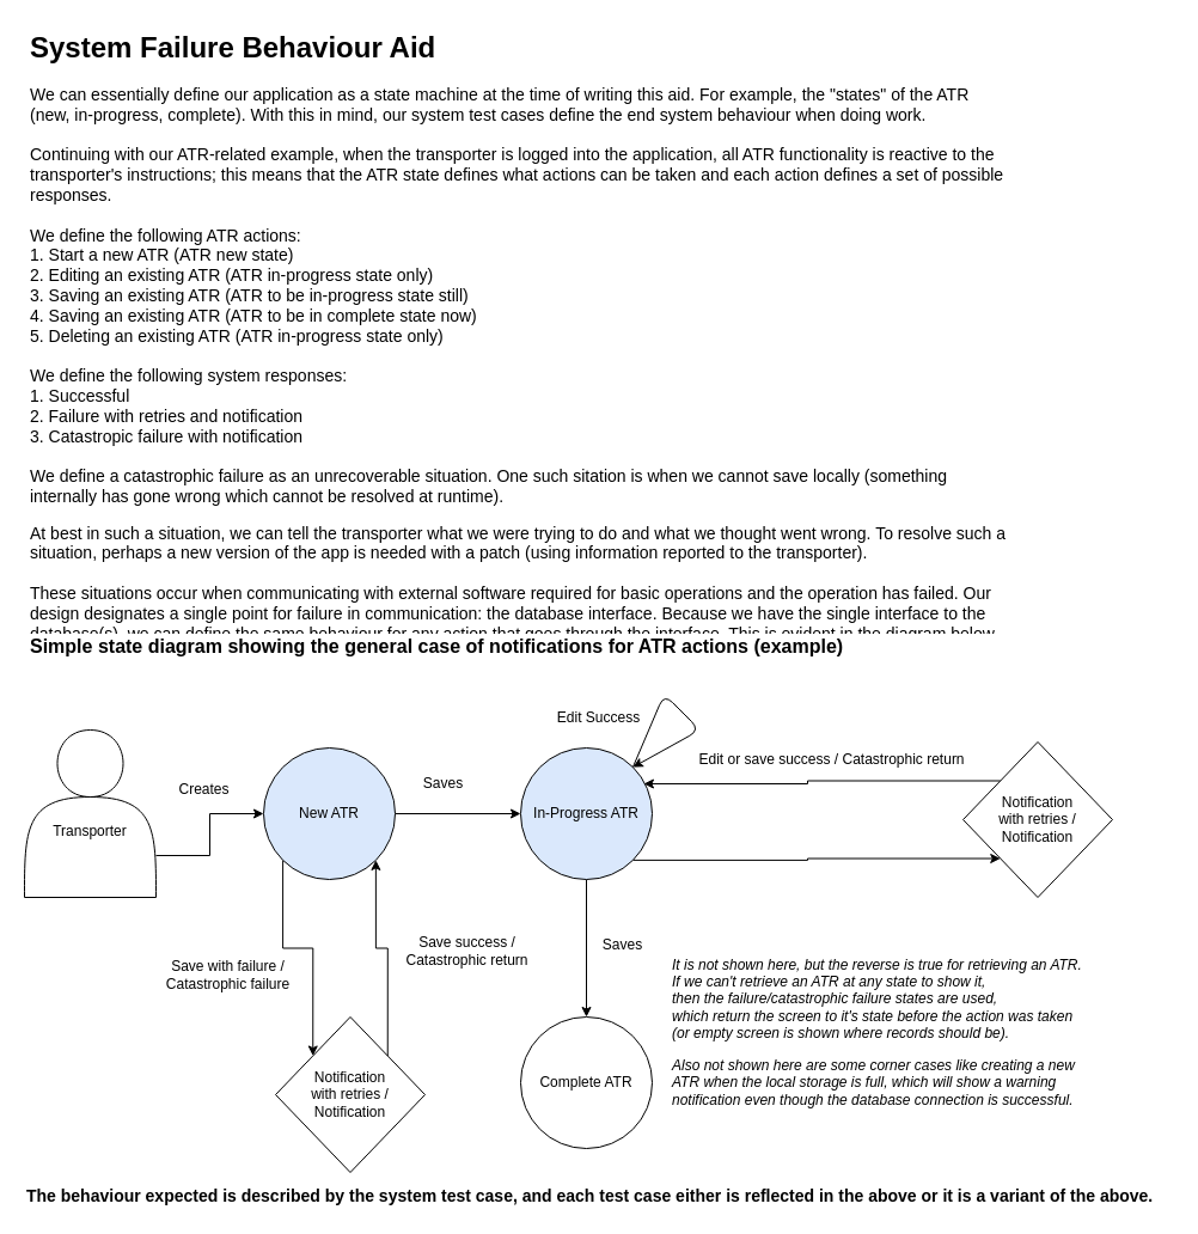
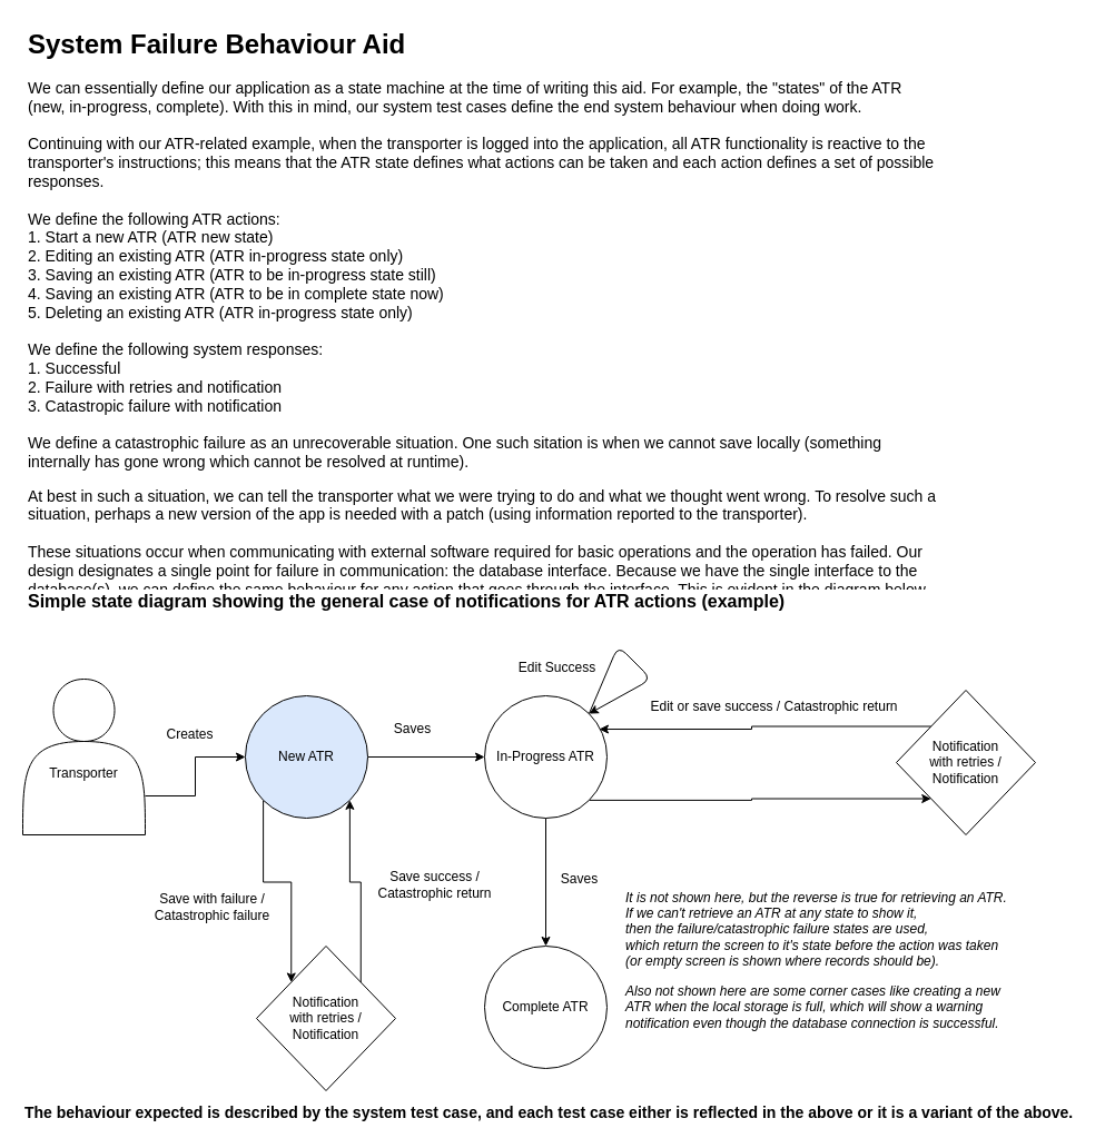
  <mxCell id="0" />
  <mxCell id="1" parent="0" />
  <mxCell id="2" value="&lt;h1&gt;System Failure Behaviour Aid&lt;/h1&gt;&lt;p style=&quot;font-size: 14px&quot;&gt;We can essentially define our application as a state machine at the time of writing this aid. For example, the &quot;states&quot; of the ATR (new, in-progress, complete). With this in mind, our system test cases define the end system behaviour when doing work.&lt;br&gt;&lt;br&gt;Continuing with our ATR-related example, when the transporter is logged into the application, all ATR functionality is reactive to the transporter's instructions; this means that the ATR state defines what actions can be taken and each action defines a set of possible responses.&lt;br&gt;&lt;br&gt;We define the following ATR actions:&lt;br&gt;1. Start a new ATR (ATR new state)&lt;br&gt;2. Editing an existing ATR (ATR in-progress state only)&lt;br&gt;3. Saving an existing ATR (ATR to be in-progress state still)&lt;br&gt;4. Saving an existing ATR (ATR to be in complete state now)&lt;br&gt;5. Deleting an existing ATR (ATR in-progress state only)&lt;br&gt;&lt;br&gt;We define the following system responses:&lt;br&gt;1. Successful&lt;br&gt;2. Failure with retries and notification&lt;br&gt;3. Catastropic failure with notification&lt;br&gt;&lt;br&gt;We define a catastrophic failure as an unrecoverable situation. One such sitation is when we cannot save locally (something internally has gone wrong which cannot be resolved at runtime).&lt;/p&gt;&lt;p style=&quot;font-size: 14px&quot;&gt;At best in such a situation, we can tell the transporter what we were trying to do and what we thought went wrong. To resolve such a situation, perhaps a new version of the app is needed with a patch (using information reported to the transporter).&lt;br&gt;&lt;br&gt;These situations occur when communicating with external software required for basic operations and the operation has failed. Our design designates a single point for failure in communication: the database interface. Because we have the single interface to the database(s), we can define the same behaviour for any action that goes through the interface. This is evident in the diagram below.&lt;br&gt;&lt;/p&gt;" style="text;html=1;strokeColor=none;fillColor=none;spacing=5;spacingTop=-20;whiteSpace=wrap;overflow=hidden;rounded=0;" parent="1" vertex="1"><mxGeometry x="20" y="20" width="830" height="510" as="geometry" /></mxCell>
  <mxCell id="3" style="edgeStyle=orthogonalEdgeStyle;rounded=0;orthogonalLoop=1;jettySize=auto;html=1;exitX=1;exitY=0.75;exitDx=0;exitDy=0;entryX=0;entryY=0.5;entryDx=0;entryDy=0;" edge="1" parent="1" source="4" target="7"><mxGeometry relative="1" as="geometry" /></mxCell>
  <mxCell id="4" value="&lt;br&gt;&lt;br&gt;Transporter" style="shape=actor;whiteSpace=wrap;html=1;" parent="1" vertex="1"><mxGeometry x="20" y="610" width="110" height="140" as="geometry" /></mxCell>
  <mxCell id="5" style="edgeStyle=orthogonalEdgeStyle;rounded=0;orthogonalLoop=1;jettySize=auto;html=1;exitX=1;exitY=0.5;exitDx=0;exitDy=0;" edge="1" parent="1" source="7" target="10"><mxGeometry relative="1" as="geometry" /></mxCell>
  <mxCell id="6" style="edgeStyle=orthogonalEdgeStyle;rounded=0;orthogonalLoop=1;jettySize=auto;html=1;exitX=0;exitY=1;exitDx=0;exitDy=0;entryX=0;entryY=0;entryDx=0;entryDy=0;" edge="1" parent="1" source="7" target="21"><mxGeometry relative="1" as="geometry" /></mxCell>
  <mxCell id="7" value="New ATR" style="ellipse;whiteSpace=wrap;html=1;aspect=fixed;fillColor=#dae8fc;" parent="1" vertex="1"><mxGeometry x="220" y="625" width="110" height="110" as="geometry" /></mxCell>
  <mxCell id="8" value="" style="edgeStyle=orthogonalEdgeStyle;rounded=0;orthogonalLoop=1;jettySize=auto;html=1;" edge="1" parent="1" source="10" target="11"><mxGeometry relative="1" as="geometry" /></mxCell>
  <mxCell id="9" style="edgeStyle=orthogonalEdgeStyle;rounded=0;orthogonalLoop=1;jettySize=auto;html=1;exitX=1;exitY=1;exitDx=0;exitDy=0;entryX=0;entryY=1;entryDx=0;entryDy=0;" edge="1" parent="1" source="10" target="17"><mxGeometry relative="1" as="geometry" /></mxCell>
- <mxCell id="10" value="In-Progress ATR" style="ellipse;whiteSpace=wrap;html=1;aspect=fixed;fillColor=#dae8fc;" parent="1" vertex="1"><mxGeometry x="435" y="625" width="110" height="110" as="geometry" /></mxCell>
+ <mxCell id="10" value="In-Progress ATR" style="ellipse;whiteSpace=wrap;html=1;aspect=fixed;" parent="1" vertex="1"><mxGeometry x="435" y="625" width="110" height="110" as="geometry" /></mxCell>
  <mxCell id="11" value="Complete ATR" style="ellipse;whiteSpace=wrap;html=1;aspect=fixed;" parent="1" vertex="1"><mxGeometry x="435" y="850" width="110" height="110" as="geometry" /></mxCell>
  <mxCell id="12" value="Creates" style="text;html=1;align=center;verticalAlign=middle;resizable=0;points=[];autosize=1;" parent="1" vertex="1"><mxGeometry x="140" y="650" width="60" height="20" as="geometry" /></mxCell>
  <mxCell id="13" value="Saves" style="text;html=1;align=center;verticalAlign=middle;resizable=0;points=[];autosize=1;" parent="1" vertex="1"><mxGeometry x="345" y="645" width="50" height="20" as="geometry" /></mxCell>
  <mxCell id="14" value="Edit Success" style="text;html=1;align=center;verticalAlign=middle;resizable=0;points=[];autosize=1;" parent="1" vertex="1"><mxGeometry x="460" y="590" width="80" height="20" as="geometry" /></mxCell>
  <mxCell id="15" value="Saves" style="text;html=1;align=center;verticalAlign=middle;resizable=0;points=[];autosize=1;" parent="1" vertex="1"><mxGeometry x="495" y="780" width="50" height="20" as="geometry" /></mxCell>
  <mxCell id="16" style="edgeStyle=orthogonalEdgeStyle;rounded=0;orthogonalLoop=1;jettySize=auto;html=1;exitX=0;exitY=0;exitDx=0;exitDy=0;entryX=0.936;entryY=0.273;entryDx=0;entryDy=0;entryPerimeter=0;" edge="1" parent="1" source="17" target="10"><mxGeometry relative="1" as="geometry" /></mxCell>
  <mxCell id="17" value="Notification &lt;br&gt;with retries /&lt;br&gt;Notification" style="rhombus;whiteSpace=wrap;html=1;" parent="1" vertex="1"><mxGeometry x="805" y="620" width="125" height="130" as="geometry" /></mxCell>
  <mxCell id="18" value="Edit or save success / Catastrophic return" style="text;html=1;align=center;verticalAlign=middle;resizable=0;points=[];autosize=1;" parent="1" vertex="1"><mxGeometry x="575" y="625" width="240" height="20" as="geometry" /></mxCell>
  <mxCell id="19" value="" style="endArrow=classic;html=1;exitX=1;exitY=0;exitDx=0;exitDy=0;entryX=1;entryY=0;entryDx=0;entryDy=0;" edge="1" parent="1" source="10" target="10"><mxGeometry width="50" height="50" relative="1" as="geometry"><mxPoint x="525" y="700" as="sourcePoint" /><mxPoint x="575" y="650" as="targetPoint" /><Array as="points"><mxPoint x="555" y="580" /><mxPoint x="585" y="610" /></Array></mxGeometry></mxCell>
  <mxCell id="20" style="edgeStyle=orthogonalEdgeStyle;rounded=0;orthogonalLoop=1;jettySize=auto;html=1;exitX=1;exitY=0;exitDx=0;exitDy=0;entryX=1;entryY=1;entryDx=0;entryDy=0;" edge="1" parent="1" source="21" target="7"><mxGeometry relative="1" as="geometry" /></mxCell>
  <mxCell id="21" value="Notification &lt;br&gt;with retries /&lt;br&gt;Notification" style="rhombus;whiteSpace=wrap;html=1;" vertex="1" parent="1"><mxGeometry x="230" y="850" width="125" height="130" as="geometry" /></mxCell>
  <mxCell id="22" value="Save success /&lt;br&gt;Catastrophic return" style="text;html=1;align=center;verticalAlign=middle;resizable=0;points=[];autosize=1;" vertex="1" parent="1"><mxGeometry x="330" y="780" width="120" height="30" as="geometry" /></mxCell>
  <mxCell id="23" value="Save with failure /&lt;br&gt;Catastrophic failure" style="text;html=1;align=center;verticalAlign=middle;resizable=0;points=[];autosize=1;" vertex="1" parent="1"><mxGeometry x="130" y="800" width="120" height="30" as="geometry" /></mxCell>
  <mxCell id="24" value="&lt;i&gt;It is not shown here, but the reverse is true for retrieving an ATR. &lt;br&gt;&lt;/i&gt;&lt;div&gt;&lt;span&gt;&lt;i&gt;If we can't retrieve an ATR at any state to show it,&amp;nbsp;&lt;/i&gt;&lt;/span&gt;&lt;/div&gt;&lt;div&gt;&lt;span&gt;&lt;i&gt;then the failure/catastrophic failure states are used,&lt;/i&gt;&lt;/span&gt;&lt;/div&gt;&lt;div&gt;&lt;span&gt;&lt;i&gt;which return the screen to it's state before the action was taken&amp;nbsp;&lt;/i&gt;&lt;/span&gt;&lt;/div&gt;&lt;div&gt;&lt;span&gt;&lt;i&gt;(or empty screen is shown where records should be).&lt;/i&gt;&lt;/span&gt;&lt;/div&gt;" style="text;html=1;align=left;verticalAlign=middle;resizable=0;points=[];autosize=1;" vertex="1" parent="1"><mxGeometry x="560" y="795" width="360" height="80" as="geometry" /></mxCell>
  <mxCell id="25" value="&lt;b&gt;&lt;font style=&quot;font-size: 16px&quot;&gt;Simple state diagram showing the general case of notifications for ATR actions (example)&lt;/font&gt;&lt;/b&gt;" style="text;html=1;strokeColor=none;fillColor=none;align=left;verticalAlign=middle;whiteSpace=wrap;rounded=0;" vertex="1" parent="1"><mxGeometry x="22.5" y="530" width="687.5" height="20" as="geometry" /></mxCell>
  <mxCell id="26" value="&lt;i&gt;Also not shown here are some corner cases like creating a new&lt;br&gt;ATR when the local storage is full, which will show a warning &lt;br&gt;notification even though the database connection is successful. &lt;/i&gt;" style="text;html=1;align=left;verticalAlign=middle;resizable=0;points=[];autosize=1;" vertex="1" parent="1"><mxGeometry x="560" y="880" width="350" height="50" as="geometry" /></mxCell>
  <mxCell id="27" value="&lt;span style=&quot;&quot;&gt;&lt;font style=&quot;font-size: 14px&quot;&gt;&lt;b&gt;The behaviour expected is described by the system test case, and each test case either is reflected in the above or it is a variant of the above.&lt;/b&gt;&lt;/font&gt;&lt;/span&gt;" style="text;html=1;align=left;verticalAlign=middle;resizable=0;points=[];autosize=1;" vertex="1" parent="1"><mxGeometry x="20" y="990" width="960" height="20" as="geometry" /></mxCell>
